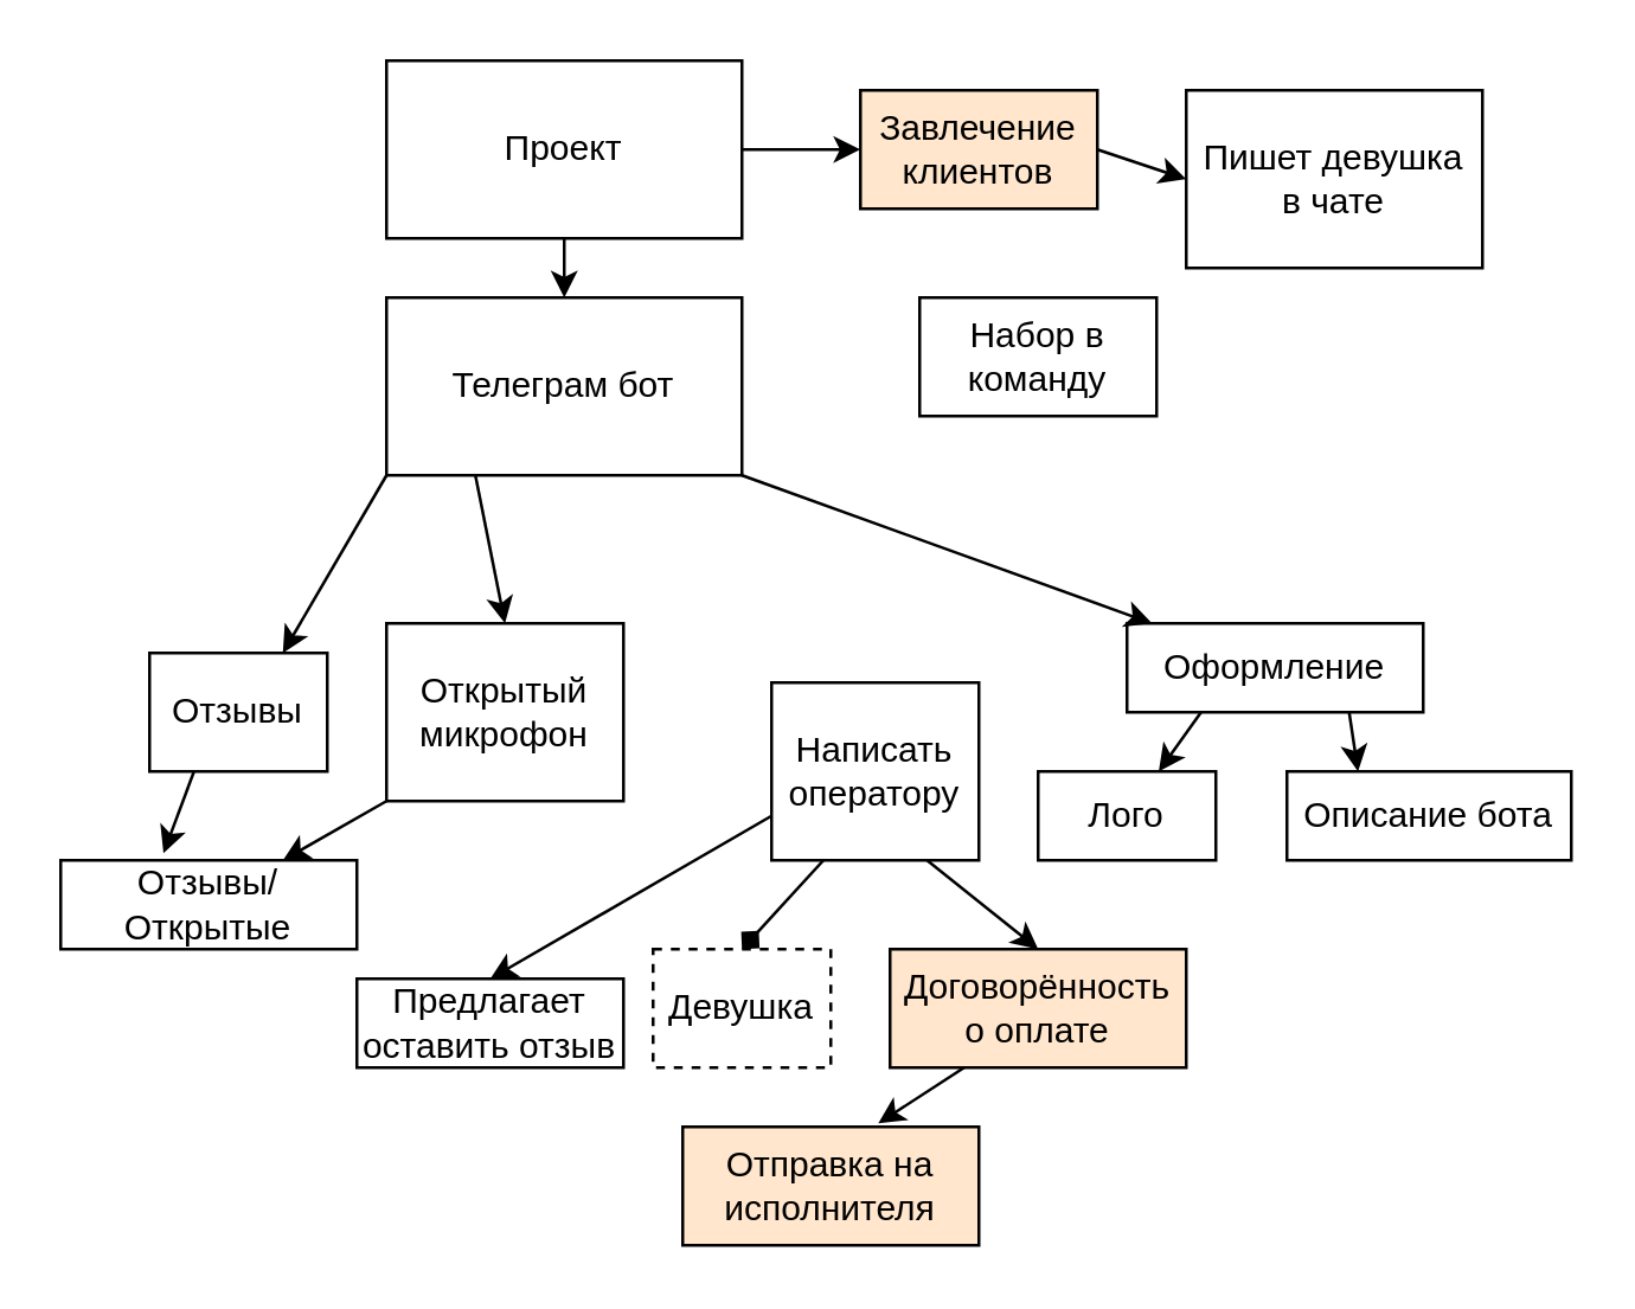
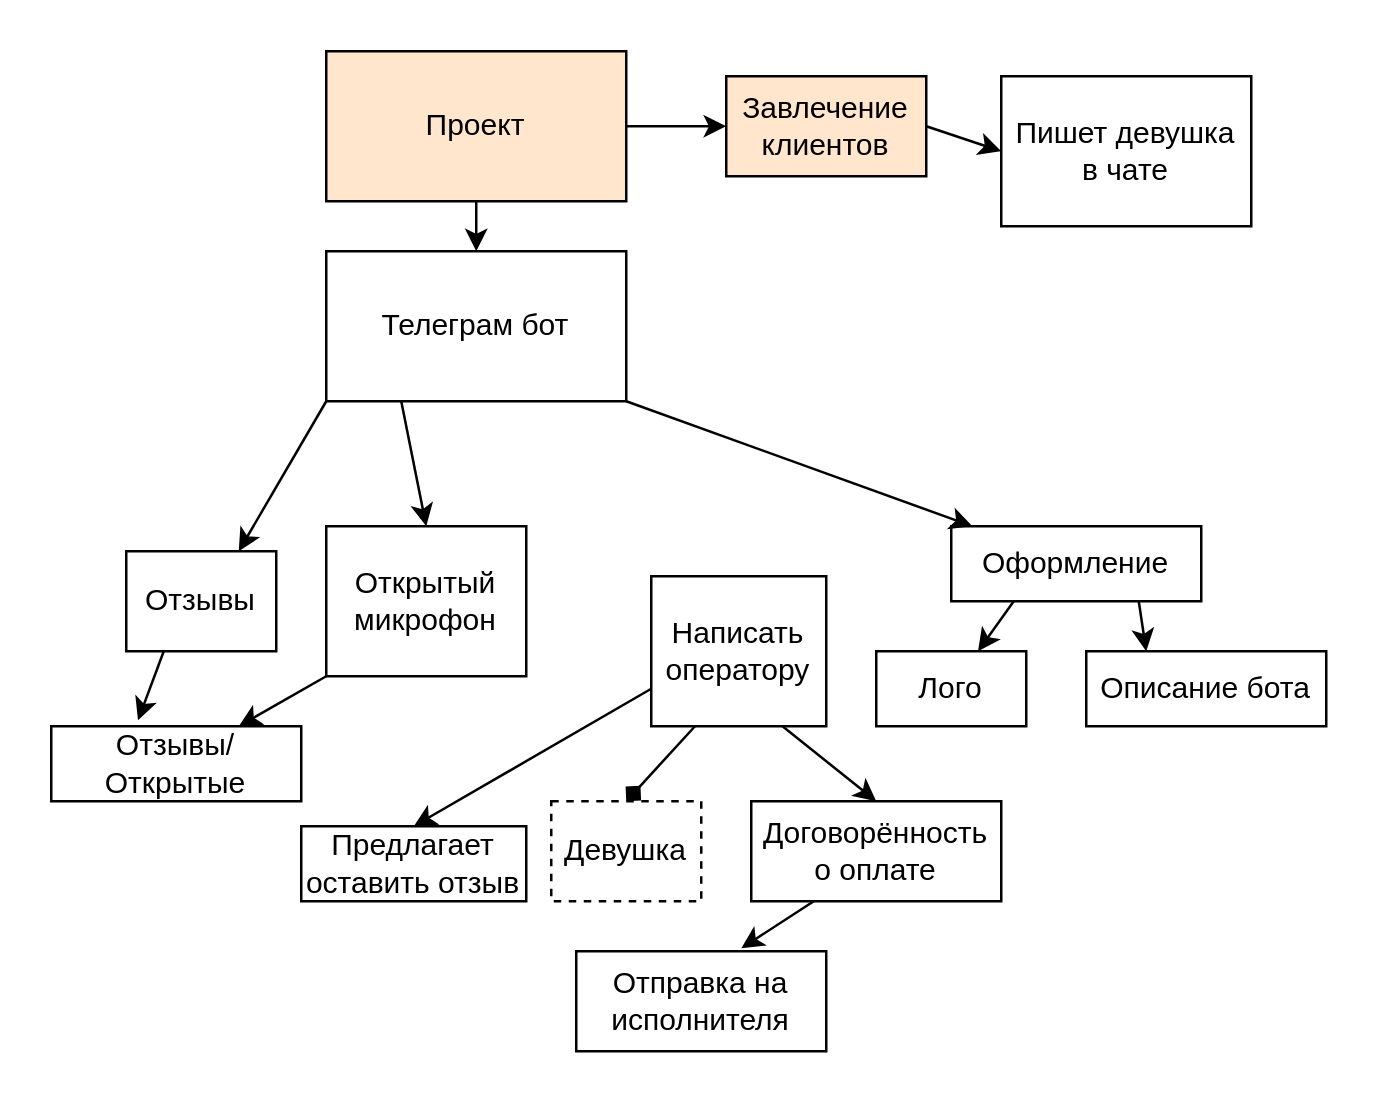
  <mxCell id="0" />
  <mxCell id="1" parent="0" />
  <mxCell id="2" value="Телеграм бот" style="rounded=0;whiteSpace=wrap;html=1;" vertex="1" parent="1"><mxGeometry x="130" y="100" width="120" height="60" as="geometry" /></mxCell>
  <mxCell id="3" value="" style="endArrow=classic;html=1;rounded=0;entryX=0.75;entryY=0;entryDx=0;entryDy=0;exitX=0;exitY=1;exitDx=0;exitDy=0;" edge="1" parent="1" source="2" target="4"><mxGeometry width="50" height="50" relative="1" as="geometry"><mxPoint x="210" y="210" as="sourcePoint" /><mxPoint x="160" y="230" as="targetPoint" /></mxGeometry></mxCell>
  <mxCell id="4" value="Отзывы" style="rounded=0;whiteSpace=wrap;html=1;" vertex="1" parent="1"><mxGeometry x="50" y="220" width="60" height="40" as="geometry" /></mxCell>
  <mxCell id="5" value="&lt;div&gt;Написать&lt;/div&gt;&lt;div&gt;оператору&lt;/div&gt;" style="rounded=0;whiteSpace=wrap;html=1;" vertex="1" parent="1"><mxGeometry x="260" y="230" width="70" height="60" as="geometry" /></mxCell>
  <mxCell id="6" value="&lt;div&gt;Отзывы/&lt;/div&gt;&lt;div&gt;Открытые&lt;/div&gt;" style="rounded=0;whiteSpace=wrap;html=1;" vertex="1" parent="1"><mxGeometry y="290" width="100" height="30" as="geometry" x="20" /></mxCell>
  <mxCell id="7" value="" style="endArrow=classic;html=1;rounded=0;exitX=0.25;exitY=1;exitDx=0;exitDy=0;entryX=0.347;entryY=-0.08;entryDx=0;entryDy=0;entryPerimeter=0;" edge="1" parent="1" source="4" target="6"><mxGeometry width="50" height="50" relative="1" as="geometry"><mxPoint x="180" y="380" as="sourcePoint" /><mxPoint x="230" y="330" as="targetPoint" /></mxGeometry></mxCell>
  <mxCell id="8" value="Открытый&lt;br&gt;микрофон" style="rounded=0;whiteSpace=wrap;html=1;" vertex="1" parent="1"><mxGeometry x="130" y="210" width="80" height="60" as="geometry" /></mxCell>
  <mxCell id="9" value="" style="endArrow=classic;html=1;rounded=0;exitX=0.25;exitY=1;exitDx=0;exitDy=0;entryX=0.5;entryY=0;entryDx=0;entryDy=0;" edge="1" parent="1" source="2" target="8"><mxGeometry width="50" height="50" relative="1" as="geometry"><mxPoint x="210" y="390" as="sourcePoint" /><mxPoint x="260" y="340" as="targetPoint" /></mxGeometry></mxCell>
  <mxCell id="10" value="" style="endArrow=classic;html=1;rounded=0;exitX=0;exitY=1;exitDx=0;exitDy=0;entryX=0.75;entryY=0;entryDx=0;entryDy=0;" edge="1" parent="1" source="8" target="6"><mxGeometry width="50" height="50" relative="1" as="geometry"><mxPoint x="170" y="380" as="sourcePoint" /><mxPoint x="220" y="330" as="targetPoint" /></mxGeometry></mxCell>
  <mxCell id="11" value="" style="endArrow=diamond;html=1;rounded=0;exitX=0.25;exitY=1;exitDx=0;exitDy=0;entryX=0.5;entryY=0;entryDx=0;entryDy=0;" edge="1" parent="1" source="5" target="12"><mxGeometry width="50" height="50" relative="1" as="geometry"><mxPoint x="250" y="360" as="sourcePoint" /><mxPoint x="250" y="310" as="targetPoint" /></mxGeometry></mxCell>
  <mxCell id="12" value="Девушка" style="rounded=0;whiteSpace=wrap;html=1;dashed=1;" vertex="1" parent="1"><mxGeometry x="220" y="320" width="60" height="40" as="geometry" /></mxCell>
- <mxCell id="13" value="Договорённость&lt;br&gt;о оплате" style="rounded=0;whiteSpace=wrap;html=1;fillColor=#ffe6cc;" vertex="1" parent="1"><mxGeometry x="300" y="320" width="100" height="40" as="geometry" /></mxCell>
+ <mxCell id="13" value="Договорённость&lt;br&gt;о оплате" style="rounded=0;whiteSpace=wrap;html=1;" vertex="1" parent="1"><mxGeometry x="300" y="320" width="100" height="40" as="geometry" /></mxCell>
  <mxCell id="14" value="" style="endArrow=classic;html=1;rounded=0;exitX=0.75;exitY=1;exitDx=0;exitDy=0;entryX=0.5;entryY=0;entryDx=0;entryDy=0;" edge="1" parent="1" source="5" target="13"><mxGeometry width="50" height="50" relative="1" as="geometry"><mxPoint x="340" y="330" as="sourcePoint" /><mxPoint x="390" y="280" as="targetPoint" /></mxGeometry></mxCell>
- <mxCell id="15" value="Набор в команду" style="rounded=0;whiteSpace=wrap;html=1;" vertex="1" parent="1"><mxGeometry x="310" y="100" width="80" height="40" as="geometry" /></mxCell>
  <mxCell id="16" value="Оформление" style="rounded=0;whiteSpace=wrap;html=1;" vertex="1" parent="1"><mxGeometry x="380" y="210" width="100" height="30" as="geometry" /></mxCell>
  <mxCell id="17" value="" style="endArrow=classic;html=1;rounded=0;exitX=1;exitY=1;exitDx=0;exitDy=0;" edge="1" parent="1" source="2" target="16"><mxGeometry width="50" height="50" relative="1" as="geometry"><mxPoint x="420" y="410" as="sourcePoint" /><mxPoint x="470" y="360" as="targetPoint" /></mxGeometry></mxCell>
  <mxCell id="18" value="" style="endArrow=classic;html=1;rounded=0;exitX=0.25;exitY=1;exitDx=0;exitDy=0;" edge="1" parent="1" source="16" target="19"><mxGeometry width="50" height="50" relative="1" as="geometry"><mxPoint x="410" y="330" as="sourcePoint" /><mxPoint x="400" y="280" as="targetPoint" /></mxGeometry></mxCell>
  <mxCell id="19" value="Лого" style="rounded=0;whiteSpace=wrap;html=1;" vertex="1" parent="1"><mxGeometry x="350" y="260" width="60" height="30" as="geometry" /></mxCell>
  <mxCell id="20" value="Описание бота" style="rounded=0;whiteSpace=wrap;html=1;" vertex="1" parent="1"><mxGeometry x="434" y="260" width="96" height="30" as="geometry" /></mxCell>
  <mxCell id="21" value="" style="endArrow=classic;html=1;rounded=0;exitX=0.75;exitY=1;exitDx=0;exitDy=0;entryX=0.25;entryY=0;entryDx=0;entryDy=0;" edge="1" parent="1" source="16" target="20"><mxGeometry width="50" height="50" relative="1" as="geometry"><mxPoint x="500" y="260" as="sourcePoint" /><mxPoint x="550" y="210" as="targetPoint" /></mxGeometry></mxCell>
  <mxCell id="22" value="" style="endArrow=classic;html=1;rounded=0;exitX=0.25;exitY=1;exitDx=0;exitDy=0;entryX=0.66;entryY=-0.029;entryDx=0;entryDy=0;entryPerimeter=0;" edge="1" parent="1" source="13" target="23"><mxGeometry width="50" height="50" relative="1" as="geometry"><mxPoint x="320" y="430" as="sourcePoint" /><mxPoint x="310" y="410" as="targetPoint" /></mxGeometry></mxCell>
- <mxCell id="23" value="Отправка на&lt;br&gt;исполнителя" style="rounded=0;whiteSpace=wrap;html=1;fillColor=#ffe6cc;" vertex="1" parent="1"><mxGeometry x="230" y="380" width="100" height="40" as="geometry" /></mxCell>
+ <mxCell id="23" value="Отправка на&lt;br&gt;исполнителя" style="rounded=0;whiteSpace=wrap;html=1;" vertex="1" parent="1"><mxGeometry x="230" y="380" width="100" height="40" as="geometry" /></mxCell>
  <mxCell id="24" value="" style="endArrow=classic;html=1;rounded=0;exitX=0;exitY=0.75;exitDx=0;exitDy=0;entryX=0.5;entryY=0;entryDx=0;entryDy=0;" edge="1" parent="1" source="5" target="25"><mxGeometry width="50" height="50" relative="1" as="geometry"><mxPoint x="150" y="380" as="sourcePoint" /><mxPoint x="200" y="300" as="targetPoint" /></mxGeometry></mxCell>
  <mxCell id="25" value="Предлагает&lt;br&gt;оставить отзыв" style="rounded=0;whiteSpace=wrap;html=1;" vertex="1" parent="1"><mxGeometry x="120" y="330" width="90" height="30" as="geometry" /></mxCell>
  <mxCell id="26" value="Завлечение&lt;br&gt;клиентов" style="rounded=0;whiteSpace=wrap;html=1;fillColor=#ffe6cc;" vertex="1" parent="1"><mxGeometry x="290" y="30" width="80" height="40" as="geometry" /></mxCell>
  <mxCell id="27" value="" style="endArrow=classic;html=1;rounded=0;exitX=1;exitY=0.5;exitDx=0;exitDy=0;entryX=0;entryY=0.5;entryDx=0;entryDy=0;" edge="1" parent="1" source="30" target="26"><mxGeometry width="50" height="50" relative="1" as="geometry"><mxPoint x="290" y="220" as="sourcePoint" /><mxPoint x="340" y="170" as="targetPoint" /></mxGeometry></mxCell>
  <mxCell id="28" value="&lt;div&gt;Пишет девушка&lt;/div&gt;&lt;div&gt;в чате&lt;/div&gt;" style="rounded=0;whiteSpace=wrap;html=1;" vertex="1" parent="1"><mxGeometry x="400" y="30" width="100" height="60" as="geometry" /></mxCell>
  <mxCell id="29" value="" style="endArrow=classic;html=1;rounded=0;exitX=1;exitY=0.5;exitDx=0;exitDy=0;entryX=0;entryY=0.5;entryDx=0;entryDy=0;" edge="1" parent="1" source="26" target="28"><mxGeometry width="50" height="50" relative="1" as="geometry"><mxPoint x="580" y="350" as="sourcePoint" /><mxPoint x="630" y="300" as="targetPoint" /></mxGeometry></mxCell>
- <mxCell id="30" value="&lt;div&gt;Проект&lt;/div&gt;" style="rounded=0;whiteSpace=wrap;html=1;" vertex="1" parent="1"><mxGeometry x="130" width="120" height="60" as="geometry" y="20" /></mxCell>
+ <mxCell id="30" value="&lt;div&gt;Проект&lt;/div&gt;" style="rounded=0;whiteSpace=wrap;html=1;fillColor=#ffe6cc;" vertex="1" parent="1"><mxGeometry x="130" width="120" height="60" as="geometry" y="20" /></mxCell>
  <mxCell id="31" value="" style="endArrow=classic;html=1;rounded=0;exitX=0.5;exitY=1;exitDx=0;exitDy=0;entryX=0.5;entryY=0;entryDx=0;entryDy=0;" edge="1" parent="1" source="30" target="2"><mxGeometry width="50" height="50" relative="1" as="geometry"><mxPoint x="400" y="60" as="sourcePoint" /><mxPoint x="450" y="10" as="targetPoint" /></mxGeometry></mxCell>
